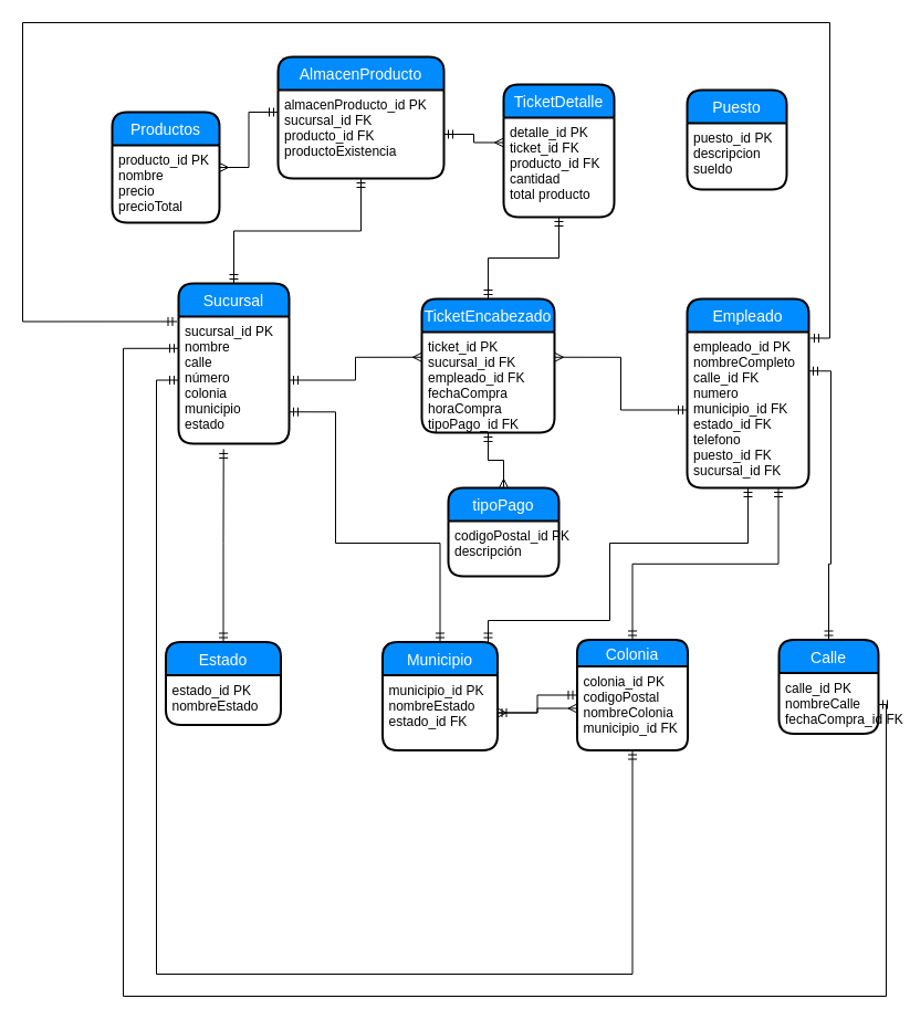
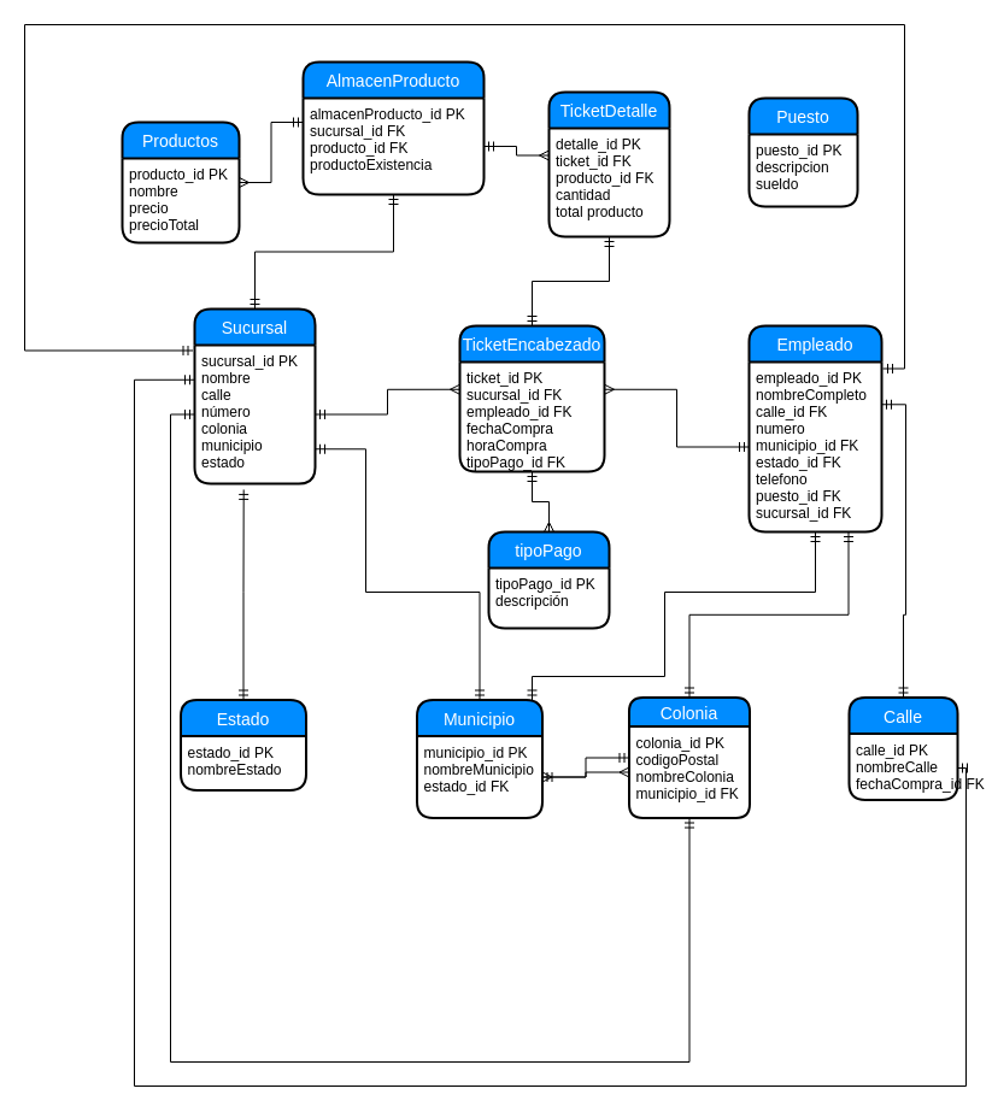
  <mxCell id="0" />
  <mxCell id="1" parent="0" />
  <mxCell id="2" style="edgeStyle=orthogonalEdgeStyle;rounded=0;orthogonalLoop=1;jettySize=auto;html=1;entryX=0.5;entryY=1;entryDx=0;entryDy=0;endArrow=ERmandOne;endFill=0;startArrow=ERmandOne;startFill=0;" parent="1" source="3" target="19" edge="1"><mxGeometry relative="1" as="geometry" /></mxCell>
  <mxCell id="3" value="TicketEncabezado" style="swimlane;childLayout=stackLayout;horizontal=1;startSize=30;horizontalStack=0;fillColor=#008cff;fontColor=#FFFFFF;rounded=1;fontSize=14;fontStyle=0;strokeWidth=2;resizeParent=0;resizeLast=1;shadow=0;dashed=0;align=center;" parent="1" vertex="1"><mxGeometry x="381" y="270" width="120" height="121" as="geometry" /></mxCell>
  <mxCell id="4" value="ticket_id PK&#10;sucursal_id FK&#10;empleado_id FK&#10;fechaCompra&#10;horaCompra&#10;tipoPago_id FK" style="align=left;strokeColor=none;fillColor=none;spacingLeft=4;fontSize=12;verticalAlign=top;resizable=0;rotatable=0;part=1;" parent="3" vertex="1"><mxGeometry y="30" width="120" height="91" as="geometry" /></mxCell>
  <mxCell id="5" value="tipoPago" style="swimlane;childLayout=stackLayout;horizontal=1;startSize=30;horizontalStack=0;fillColor=#008cff;fontColor=#FFFFFF;rounded=1;fontSize=14;fontStyle=0;strokeWidth=2;resizeParent=0;resizeLast=1;shadow=0;dashed=0;align=center;" parent="1" vertex="1"><mxGeometry x="405" y="441" width="100" height="80" as="geometry" /></mxCell>
- <mxCell id="6" value="codigoPostal_id PK&#10;descripción" style="align=left;strokeColor=none;fillColor=none;spacingLeft=4;fontSize=12;verticalAlign=top;resizable=0;rotatable=0;part=1;" parent="5" vertex="1"><mxGeometry y="30" width="100" height="50" as="geometry" /></mxCell>
+ <mxCell id="6" value="tipoPago_id PK&#10;descripción" style="align=left;strokeColor=none;fillColor=none;spacingLeft=4;fontSize=12;verticalAlign=top;resizable=0;rotatable=0;part=1;" parent="5" vertex="1"><mxGeometry y="30" width="100" height="50" as="geometry" /></mxCell>
  <mxCell id="7" style="edgeStyle=orthogonalEdgeStyle;rounded=0;orthogonalLoop=1;jettySize=auto;html=1;entryX=1;entryY=0.25;entryDx=0;entryDy=0;startArrow=ERmandOne;startFill=0;endArrow=ERmany;endFill=0;" parent="1" source="9" target="4" edge="1"><mxGeometry relative="1" as="geometry" /></mxCell>
  <mxCell id="8" value="Empleado" style="swimlane;childLayout=stackLayout;horizontal=1;startSize=30;horizontalStack=0;fillColor=#008cff;fontColor=#FFFFFF;rounded=1;fontSize=14;fontStyle=0;strokeWidth=2;resizeParent=0;resizeLast=1;shadow=0;dashed=0;align=center;" parent="1" vertex="1"><mxGeometry x="621" y="270" width="110" height="171" as="geometry" /></mxCell>
  <mxCell id="9" value="empleado_id PK&#10;nombreCompleto&#10;calle_id FK&#10;numero&#10;municipio_id FK&#10;estado_id FK&#10;telefono&#10;puesto_id FK&#10;sucursal_id FK" style="align=left;strokeColor=none;fillColor=none;spacingLeft=4;fontSize=12;verticalAlign=top;resizable=0;rotatable=0;part=1;" parent="8" vertex="1"><mxGeometry y="30" width="110" height="141" as="geometry" /></mxCell>
  <mxCell id="10" style="edgeStyle=orthogonalEdgeStyle;rounded=0;orthogonalLoop=1;jettySize=auto;html=1;entryX=0.5;entryY=0;entryDx=0;entryDy=0;startArrow=ERmandOne;startFill=0;endArrow=ERmany;endFill=0;" parent="1" source="4" target="5" edge="1"><mxGeometry relative="1" as="geometry" /></mxCell>
  <mxCell id="11" style="edgeStyle=orthogonalEdgeStyle;rounded=0;orthogonalLoop=1;jettySize=auto;html=1;entryX=0;entryY=0.25;entryDx=0;entryDy=0;startArrow=ERmany;startFill=0;endArrow=ERmandOne;endFill=0;" parent="1" source="16" target="13" edge="1"><mxGeometry relative="1" as="geometry" /></mxCell>
  <mxCell id="12" value="AlmacenProducto" style="swimlane;childLayout=stackLayout;horizontal=1;startSize=30;horizontalStack=0;fillColor=#008cff;fontColor=#FFFFFF;rounded=1;fontSize=14;fontStyle=0;strokeWidth=2;resizeParent=0;resizeLast=1;shadow=0;dashed=0;align=center;" parent="1" vertex="1"><mxGeometry x="251" y="51" width="150" height="110" as="geometry" /></mxCell>
  <mxCell id="13" value="almacenProducto_id PK&#10;sucursal_id FK&#10;producto_id FK&#10;productoExistencia&#10;" style="align=left;strokeColor=none;fillColor=none;spacingLeft=4;fontSize=12;verticalAlign=top;resizable=0;rotatable=0;part=1;" parent="12" vertex="1"><mxGeometry y="30" width="150" height="80" as="geometry" /></mxCell>
  <mxCell id="14" style="edgeStyle=orthogonalEdgeStyle;rounded=0;orthogonalLoop=1;jettySize=auto;html=1;entryX=0;entryY=0.25;entryDx=0;entryDy=0;startArrow=ERmandOne;startFill=0;endArrow=ERmany;endFill=0;" parent="1" source="13" target="19" edge="1"><mxGeometry relative="1" as="geometry" /></mxCell>
  <mxCell id="15" style="edgeStyle=orthogonalEdgeStyle;rounded=0;orthogonalLoop=1;jettySize=auto;html=1;entryX=1;entryY=0.5;entryDx=0;entryDy=0;startArrow=ERmany;startFill=0;endArrow=ERmandOne;endFill=0;" parent="1" source="36" target="33" edge="1"><mxGeometry relative="1" as="geometry" /></mxCell>
  <mxCell id="16" value="Productos" style="swimlane;childLayout=stackLayout;horizontal=1;startSize=30;horizontalStack=0;fillColor=#008cff;fontColor=#FFFFFF;rounded=1;fontSize=14;fontStyle=0;strokeWidth=2;resizeParent=0;resizeLast=1;shadow=0;dashed=0;align=center;" parent="1" vertex="1"><mxGeometry x="101" y="101" width="97" height="100" as="geometry" /></mxCell>
  <mxCell id="17" value="producto_id PK&#10;nombre&#10;precio &#10;precioTotal" style="align=left;strokeColor=none;fillColor=none;spacingLeft=4;fontSize=12;verticalAlign=top;resizable=0;rotatable=0;part=1;" parent="16" vertex="1"><mxGeometry y="30" width="97" height="70" as="geometry" /></mxCell>
  <mxCell id="18" value="TicketDetalle" style="swimlane;childLayout=stackLayout;horizontal=1;startSize=30;horizontalStack=0;fillColor=#008cff;fontColor=#FFFFFF;rounded=1;fontSize=14;fontStyle=0;strokeWidth=2;resizeParent=0;resizeLast=1;shadow=0;dashed=0;align=center;" parent="1" vertex="1"><mxGeometry x="455" y="76" width="100" height="120" as="geometry" /></mxCell>
  <mxCell id="19" value="detalle_id PK&#10;ticket_id FK&#10;producto_id FK&#10;cantidad &#10;total producto" style="align=left;strokeColor=none;fillColor=none;spacingLeft=4;fontSize=12;verticalAlign=top;resizable=0;rotatable=0;part=1;" parent="18" vertex="1"><mxGeometry y="30" width="100" height="90" as="geometry" /></mxCell>
  <mxCell id="20" value="Puesto" style="swimlane;childLayout=stackLayout;horizontal=1;startSize=30;horizontalStack=0;fillColor=#008cff;fontColor=#FFFFFF;rounded=1;fontSize=14;fontStyle=0;strokeWidth=2;resizeParent=0;resizeLast=1;shadow=0;dashed=0;align=center;" parent="1" vertex="1"><mxGeometry x="621" y="81" width="90" height="90" as="geometry" /></mxCell>
  <mxCell id="21" value="puesto_id PK&#10;descripcion&#10;sueldo" style="align=left;strokeColor=none;fillColor=none;spacingLeft=4;fontSize=12;verticalAlign=top;resizable=0;rotatable=0;part=1;" parent="20" vertex="1"><mxGeometry y="30" width="90" height="60" as="geometry" /></mxCell>
  <mxCell id="22" style="edgeStyle=orthogonalEdgeStyle;rounded=0;orthogonalLoop=1;jettySize=auto;html=1;entryX=0.5;entryY=1;entryDx=0;entryDy=0;startArrow=ERmandOne;startFill=0;endArrow=ERmandOne;endFill=0;" edge="1" parent="1" source="23" target="13"><mxGeometry relative="1" as="geometry" /></mxCell>
  <mxCell id="23" value="Sucursal" style="swimlane;childLayout=stackLayout;horizontal=1;startSize=30;horizontalStack=0;fillColor=#008cff;fontColor=#FFFFFF;rounded=1;fontSize=14;fontStyle=0;strokeWidth=2;resizeParent=0;resizeLast=1;shadow=0;dashed=0;align=center;" vertex="1" parent="1"><mxGeometry x="161" y="256" width="100" height="145" as="geometry" /></mxCell>
  <mxCell id="24" value="sucursal_id PK&#10;nombre&#10;calle&#10;número&#10;colonia&#10;municipio&#10;estado" style="align=left;strokeColor=none;fillColor=none;spacingLeft=4;fontSize=12;verticalAlign=top;resizable=0;rotatable=0;part=1;" vertex="1" parent="23"><mxGeometry y="30" width="100" height="115" as="geometry" /></mxCell>
  <mxCell id="25" style="edgeStyle=orthogonalEdgeStyle;rounded=0;orthogonalLoop=1;jettySize=auto;html=1;entryX=0;entryY=0.25;entryDx=0;entryDy=0;startArrow=ERmandOne;startFill=0;endArrow=ERmany;endFill=0;" edge="1" parent="1" source="24" target="4"><mxGeometry relative="1" as="geometry" /></mxCell>
  <mxCell id="26" style="edgeStyle=orthogonalEdgeStyle;rounded=0;orthogonalLoop=1;jettySize=auto;html=1;startArrow=ERmandOne;startFill=0;endArrow=ERmany;endFill=0;" edge="1" parent="1" source="35" target="33"><mxGeometry relative="1" as="geometry" /></mxCell>
  <mxCell id="27" style="edgeStyle=orthogonalEdgeStyle;rounded=0;orthogonalLoop=1;jettySize=auto;html=1;entryX=0.407;entryY=1.043;entryDx=0;entryDy=0;entryPerimeter=0;startArrow=ERmandOne;startFill=0;endArrow=ERmandOne;endFill=0;" edge="1" parent="1" source="28" target="24"><mxGeometry relative="1" as="geometry" /></mxCell>
  <mxCell id="28" value="Estado" style="swimlane;childLayout=stackLayout;horizontal=1;startSize=30;horizontalStack=0;fillColor=#008cff;fontColor=#FFFFFF;rounded=1;fontSize=14;fontStyle=0;strokeWidth=2;resizeParent=0;resizeLast=1;shadow=0;dashed=0;align=center;" vertex="1" parent="1"><mxGeometry x="149.5" y="580.5" width="104" height="75" as="geometry" /></mxCell>
  <mxCell id="29" value="estado_id PK&#10;nombreEstado" style="align=left;strokeColor=none;fillColor=none;spacingLeft=4;fontSize=12;verticalAlign=top;resizable=0;rotatable=0;part=1;" vertex="1" parent="28"><mxGeometry y="30" width="104" height="45" as="geometry" /></mxCell>
  <mxCell id="30" style="edgeStyle=orthogonalEdgeStyle;rounded=0;orthogonalLoop=1;jettySize=auto;html=1;entryX=1;entryY=0.75;entryDx=0;entryDy=0;startArrow=ERmandOne;startFill=0;endArrow=ERmandOne;endFill=0;" edge="1" parent="1" source="32" target="24"><mxGeometry relative="1" as="geometry"><Array as="points"><mxPoint x="397" y="491" /><mxPoint x="303" y="491" /><mxPoint x="303" y="372" /></Array></mxGeometry></mxCell>
  <mxCell id="31" style="edgeStyle=orthogonalEdgeStyle;rounded=0;orthogonalLoop=1;jettySize=auto;html=1;entryX=0.5;entryY=1;entryDx=0;entryDy=0;startArrow=ERmandOne;startFill=0;endArrow=ERmandOne;endFill=0;" edge="1" parent="1" source="32" target="9"><mxGeometry relative="1" as="geometry"><Array as="points"><mxPoint y="561" x="441" /><mxPoint x="551" y="561" /><mxPoint x="551" y="491" /><mxPoint x="676" y="491" /></Array></mxGeometry></mxCell>
  <mxCell id="32" value="Municipio" style="swimlane;childLayout=stackLayout;horizontal=1;startSize=30;horizontalStack=0;fillColor=#008cff;fontColor=#FFFFFF;rounded=1;fontSize=14;fontStyle=0;strokeWidth=2;resizeParent=0;resizeLast=1;shadow=0;dashed=0;align=center;" parent="1" vertex="1"><mxGeometry x="345.5" y="580.5" width="104" height="98" as="geometry" /></mxCell>
- <mxCell id="33" value="municipio_id PK&#10;nombreEstado&#10;estado_id FK" style="align=left;strokeColor=none;fillColor=none;spacingLeft=4;fontSize=12;verticalAlign=top;resizable=0;rotatable=0;part=1;" parent="32" vertex="1"><mxGeometry y="30" width="104" height="68" as="geometry" /></mxCell>
+ <mxCell id="33" value="municipio_id PK&#10;nombreMunicipio&#10;estado_id FK" style="align=left;strokeColor=none;fillColor=none;spacingLeft=4;fontSize=12;verticalAlign=top;resizable=0;rotatable=0;part=1;" parent="32" vertex="1"><mxGeometry y="30" width="104" height="68" as="geometry" /></mxCell>
  <mxCell id="34" style="edgeStyle=orthogonalEdgeStyle;rounded=0;orthogonalLoop=1;jettySize=auto;html=1;entryX=0.75;entryY=1;entryDx=0;entryDy=0;startArrow=ERmandOne;startFill=0;endArrow=ERmandOne;endFill=0;" edge="1" parent="1" source="35" target="9"><mxGeometry relative="1" as="geometry" /></mxCell>
  <mxCell id="35" value="Colonia" style="swimlane;childLayout=stackLayout;horizontal=1;startSize=24;horizontalStack=0;fillColor=#008cff;fontColor=#FFFFFF;rounded=1;fontSize=14;fontStyle=0;strokeWidth=2;resizeParent=0;resizeLast=1;shadow=0;dashed=0;align=center;arcSize=16;" parent="1" vertex="1"><mxGeometry x="521.5" y="578.5" width="100" height="100" as="geometry" /></mxCell>
  <mxCell id="36" value="colonia_id PK&#10;codigoPostal&#10;nombreColonia&#10;municipio_id FK" style="align=left;strokeColor=none;fillColor=none;spacingLeft=4;fontSize=12;verticalAlign=top;resizable=0;rotatable=0;part=1;" parent="35" vertex="1"><mxGeometry y="24" width="100" height="76" as="geometry" /></mxCell>
  <mxCell id="37" style="edgeStyle=orthogonalEdgeStyle;rounded=0;orthogonalLoop=1;jettySize=auto;html=1;entryX=1;entryY=0.25;entryDx=0;entryDy=0;startArrow=ERmandOne;startFill=0;endArrow=ERmandOne;endFill=0;" edge="1" parent="1" source="38" target="9"><mxGeometry relative="1" as="geometry" /></mxCell>
  <mxCell id="38" value="Calle" style="swimlane;childLayout=stackLayout;horizontal=1;startSize=30;horizontalStack=0;fillColor=#008cff;fontColor=#FFFFFF;rounded=1;fontSize=14;fontStyle=0;strokeWidth=2;resizeParent=0;resizeLast=1;shadow=0;dashed=0;align=center;" vertex="1" parent="1"><mxGeometry x="704" y="578.5" width="90" height="85" as="geometry" /></mxCell>
  <mxCell id="39" value="calle_id PK&#10;nombreCalle&#10;fechaCompra_id FK" style="align=left;strokeColor=none;fillColor=none;spacingLeft=4;fontSize=12;verticalAlign=top;resizable=0;rotatable=0;part=1;" vertex="1" parent="38"><mxGeometry y="30" width="90" height="55" as="geometry" /></mxCell>
  <mxCell id="40" style="edgeStyle=orthogonalEdgeStyle;rounded=0;orthogonalLoop=1;jettySize=auto;html=1;entryX=0;entryY=0.25;entryDx=0;entryDy=0;startArrow=ERmandOne;startFill=0;endArrow=ERmandOne;endFill=0;" edge="1" parent="1" source="39" target="24"><mxGeometry relative="1" as="geometry"><Array as="points"><mxPoint x="801" y="637" /><mxPoint x="801" y="901" /><mxPoint x="111" y="901" /><mxPoint x="111" y="315" /></Array></mxGeometry></mxCell>
  <mxCell id="41" style="edgeStyle=orthogonalEdgeStyle;rounded=0;orthogonalLoop=1;jettySize=auto;html=1;entryX=0;entryY=0.5;entryDx=0;entryDy=0;startArrow=ERmandOne;startFill=0;endArrow=ERmandOne;endFill=0;" edge="1" parent="1" source="36" target="24"><mxGeometry relative="1" as="geometry"><Array as="points"><mxPoint x="571" y="881" /><mxPoint x="141" y="881" /><mxPoint x="141" y="344" /></Array></mxGeometry></mxCell>
  <mxCell id="42" style="edgeStyle=orthogonalEdgeStyle;rounded=0;orthogonalLoop=1;jettySize=auto;html=1;entryX=1.009;entryY=0.039;entryDx=0;entryDy=0;entryPerimeter=0;startArrow=ERmandOne;startFill=0;endArrow=ERmandOne;endFill=0;exitX=-0.015;exitY=0.039;exitDx=0;exitDy=0;exitPerimeter=0;" edge="1" parent="1" source="24" target="9"><mxGeometry relative="1" as="geometry"><mxPoint x="141" y="291" as="sourcePoint" /><Array as="points"><mxPoint x="20" y="290" /><mxPoint x="20" y="20" /><mxPoint x="750" y="20" /><mxPoint x="750" y="305" /></Array></mxGeometry></mxCell>
